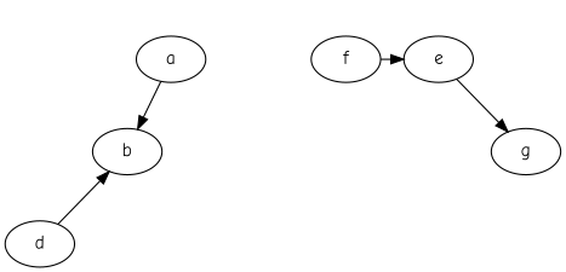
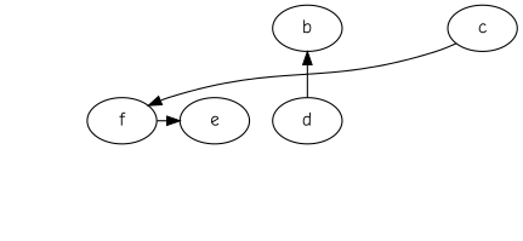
  digraph {
    fontname="Comic Neue"
    node [fontname="Comic Neue"]
    edge [fontname="Comic Neue" style=invis]
    am [style=invis width=.1]
    b
+   c
    bm [style=invis width=.1]
    d
    br [style=invis width=.1]
    cm [style=invis width=.1]
    e
    f
    el [style=invis width=.1]
    em [style=invis width=.1]
-   g
-   a
    subgraph sub_1 {
      rank=same
      am
      b
+     c
    }
    subgraph sub_2 {
      rank=same
      bm
      d
      br
    }
    subgraph sub_3 {
      rank=same
      cm
      e
      f
    }
    subgraph sub_4 {
      rank=same
      el
      em
-     g
    }
+   am -> c
    b -> am
    b -> bm
    b -> br
+   c -> cm
+   c -> f [style=""]
    bm -> br
    d -> b [style=""]
    d -> bm
    cm -> f
    e -> cm
    e -> el
    e -> em
-   e -> g [style=""]
    f -> e [style=""]
    el -> em
-   em -> g
-   a -> am
-   a -> b [style=""]
  }
